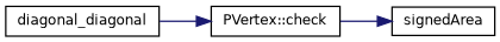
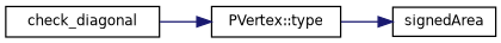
  digraph {
    rankdir=LR
    node [color=black fillcolor=white fontname=Helvetica fontsize=10 shape=record style=filled]
    edge [color=midnightblue fontname=Helvetica fontsize=10 labelfontname=Helvetica labelfontsize=10 style=solid]
-   n1 [height=0.2 label=diagonal_diagonal width=0.4]
-   n2 [height=0.2 label="PVertex::check" width=0.4]
+   n1 [height=0.2 label=check_diagonal width=0.4]
+   n2 [height=0.2 label="PVertex::type" width=0.4]
    n3 [height=0.2 label=signedArea width=0.4]
    n1 -> n2
    n2 -> n3
  }
